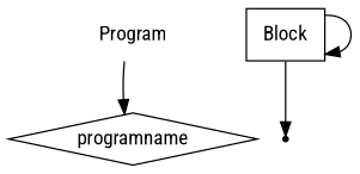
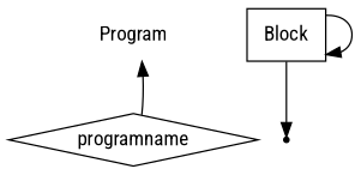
  digraph {
    fontname="Roboto Condensed"
    node [fontname="Roboto Condensed"]
    edge [fontname="Roboto Condensed"]
    n1 [label=Program shape=plaintext]
    n2 [label=programname shape=diamond]
    n3 [label=Block shape=box]
    end [shape=point]
-   n1 -> n2
+   n2 -> n1
    n3 -> n3
    n3 -> end
  }
